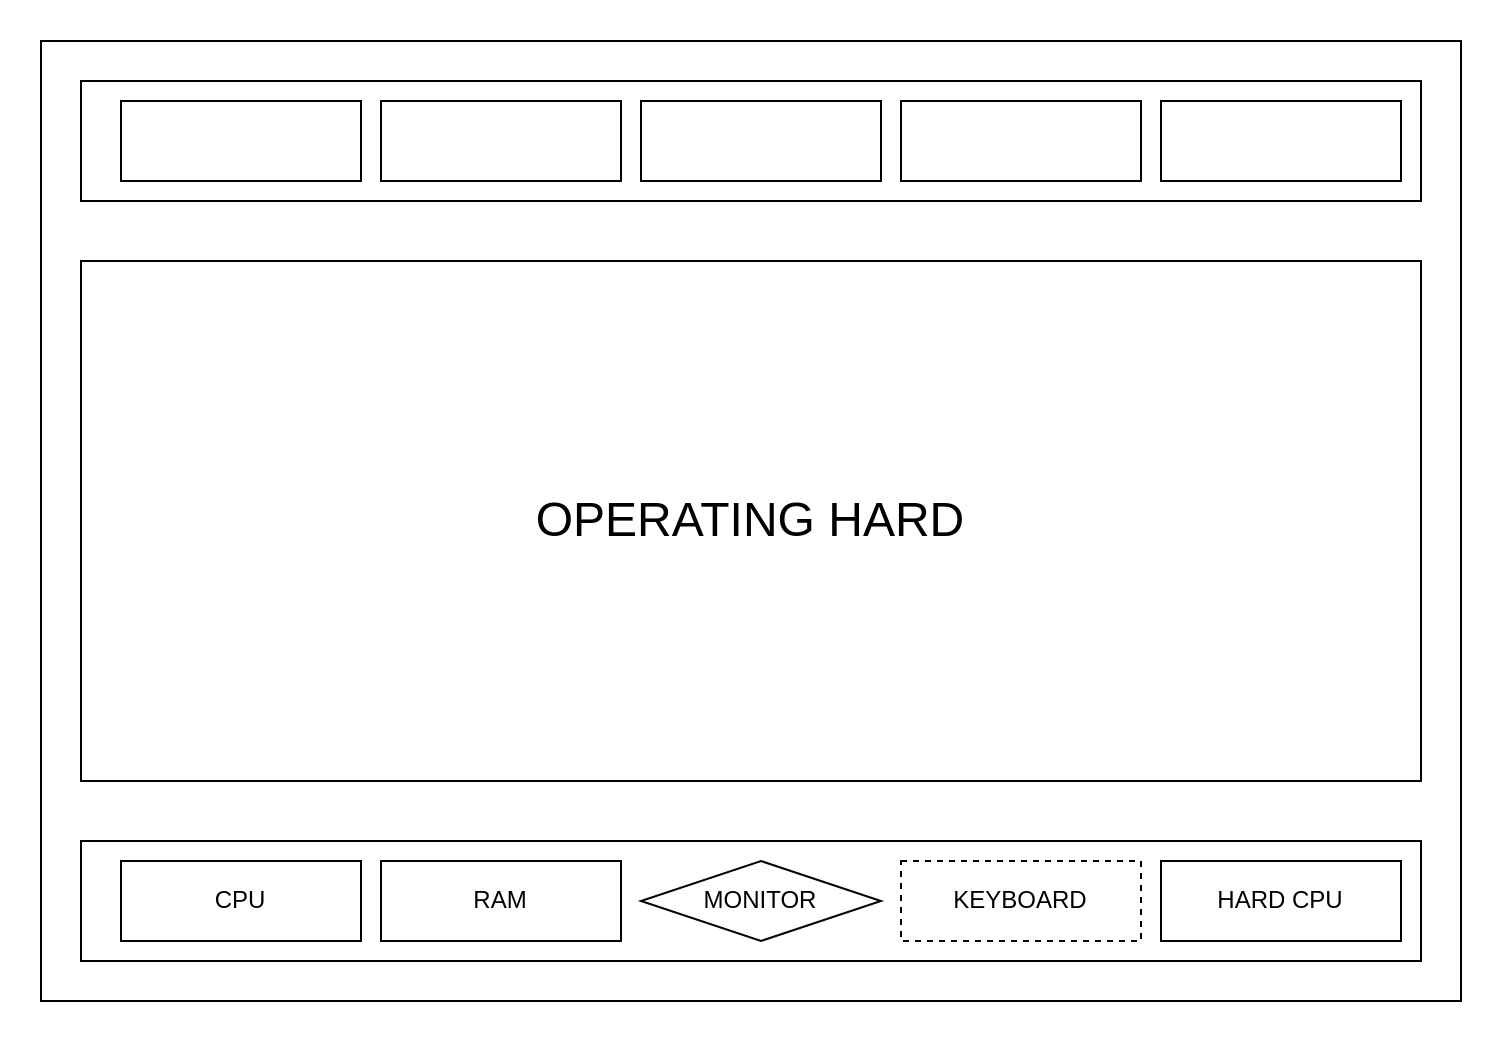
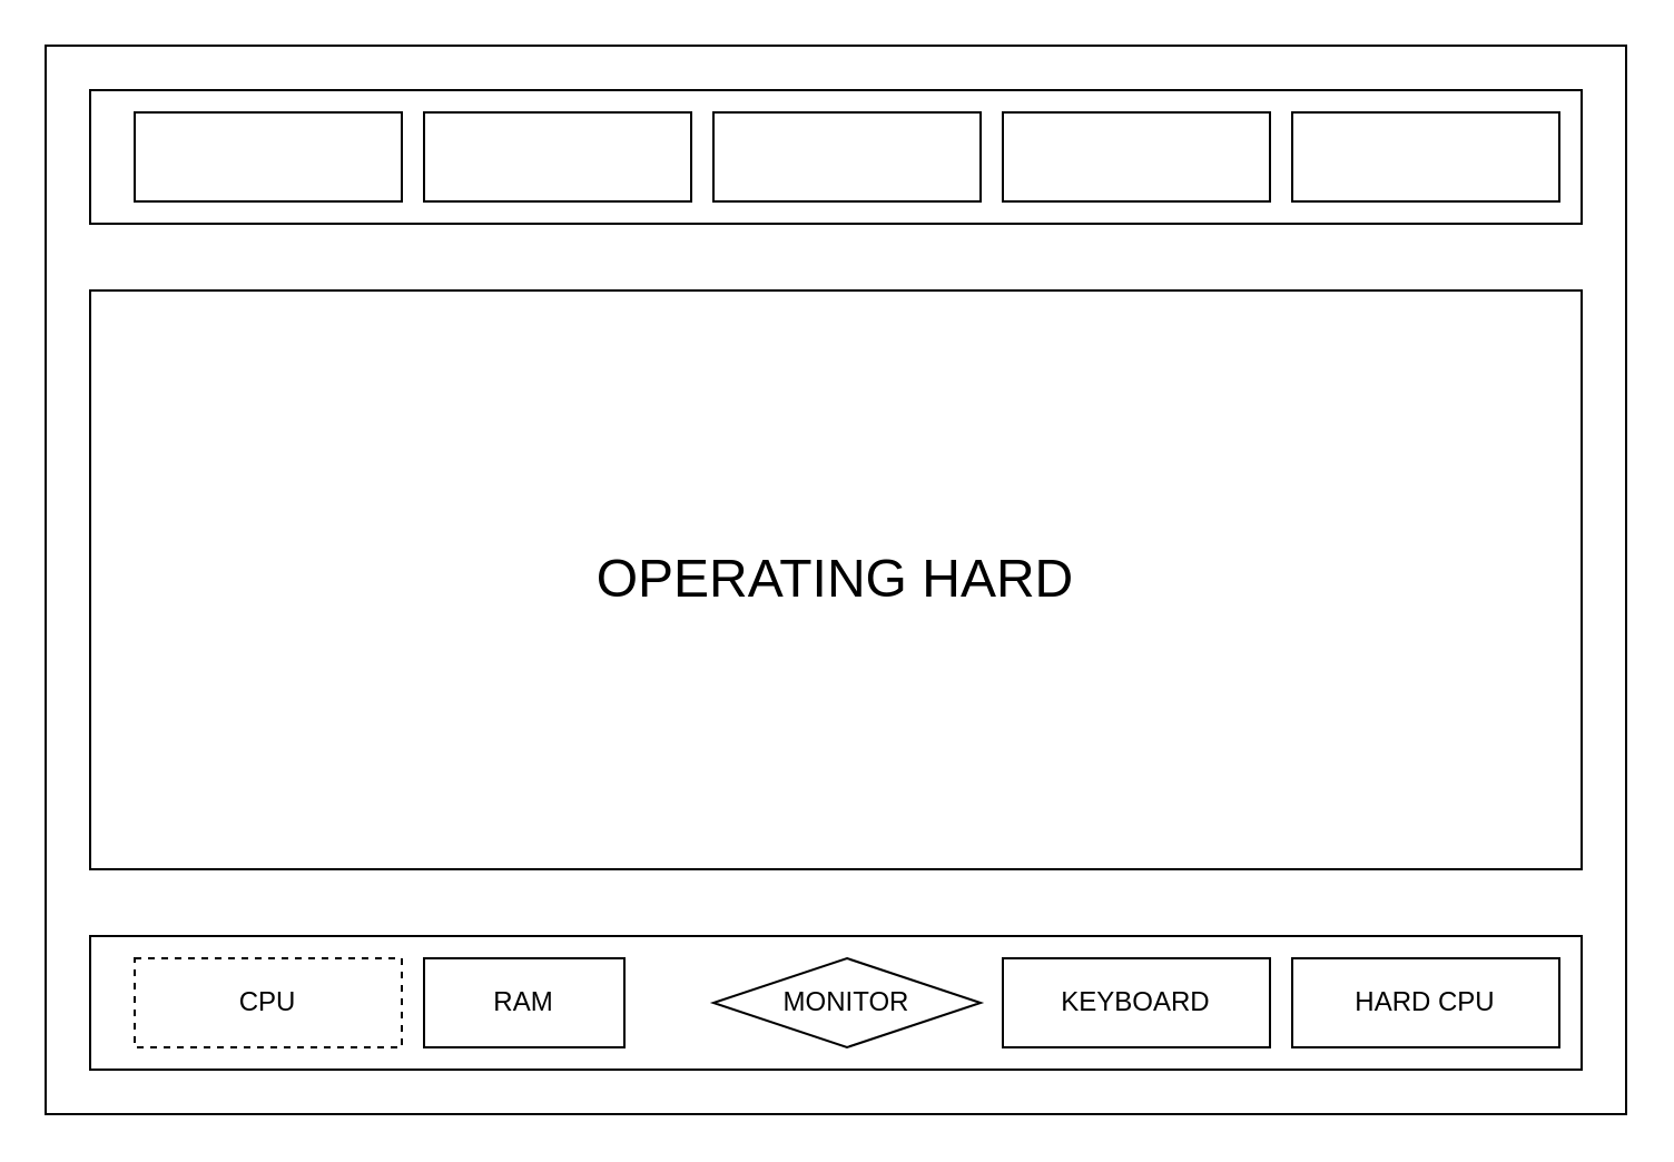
  <mxCell id="0" />
  <mxCell id="1" parent="0" />
  <mxCell id="2" value="" style="rounded=0;whiteSpace=wrap;html=1;" vertex="1" parent="1"><mxGeometry x="20" y="20" width="710" height="480" as="geometry" /></mxCell>
  <mxCell id="3" value="" style="rounded=0;whiteSpace=wrap;html=1;" vertex="1" parent="1"><mxGeometry x="40" y="40" width="670" height="60" as="geometry" /></mxCell>
  <mxCell id="4" value="&lt;font style=&quot;font-size: 24px;&quot;&gt;OPERATING HARD&lt;/font&gt;" style="rounded=0;whiteSpace=wrap;html=1;" vertex="1" parent="1"><mxGeometry x="40" y="130" width="670" height="260" as="geometry" /></mxCell>
  <mxCell id="5" value="" style="rounded=0;whiteSpace=wrap;html=1;" vertex="1" parent="1"><mxGeometry x="40" y="420" width="670" height="60" as="geometry" /></mxCell>
- <mxCell id="6" value="CPU" style="rounded=0;whiteSpace=wrap;html=1;" vertex="1" parent="1"><mxGeometry x="60" y="430" width="120" height="40" as="geometry" /></mxCell>
- <mxCell id="7" value="RAM" style="rounded=0;whiteSpace=wrap;html=1;" vertex="1" parent="1"><mxGeometry x="190" y="430" width="120" height="40" as="geometry" /></mxCell>
+ <mxCell id="6" value="CPU" style="rounded=0;whiteSpace=wrap;html=1;dashed=1;" vertex="1" parent="1"><mxGeometry x="60" y="430" width="120" height="40" as="geometry" /></mxCell>
+ <mxCell id="7" value="RAM" style="rounded=0;whiteSpace=wrap;html=1;" vertex="1" parent="1"><mxGeometry x="190" y="430" width="90" height="40" as="geometry" /></mxCell>
  <mxCell id="8" value="MONITOR" style="rhombus;whiteSpace=wrap;html=1;" vertex="1" parent="1"><mxGeometry x="320" y="430" width="120" height="40" as="geometry" /></mxCell>
- <mxCell id="9" value="KEYBOARD" style="rounded=0;whiteSpace=wrap;html=1;dashed=1;" vertex="1" parent="1"><mxGeometry x="450" y="430" width="120" height="40" as="geometry" /></mxCell>
+ <mxCell id="9" value="KEYBOARD" style="rounded=0;whiteSpace=wrap;html=1;" vertex="1" parent="1"><mxGeometry x="450" y="430" width="120" height="40" as="geometry" /></mxCell>
  <mxCell id="10" value="HARD CPU" style="rounded=0;whiteSpace=wrap;html=1;" vertex="1" parent="1"><mxGeometry x="580" y="430" width="120" height="40" as="geometry" /></mxCell>
  <mxCell id="11" value="" style="rounded=0;whiteSpace=wrap;html=1;" vertex="1" parent="1"><mxGeometry x="60" y="50" width="120" height="40" as="geometry" /></mxCell>
  <mxCell id="12" value="" style="rounded=0;whiteSpace=wrap;html=1;" vertex="1" parent="1"><mxGeometry x="190" y="50" width="120" height="40" as="geometry" /></mxCell>
  <mxCell id="13" value="" style="rounded=0;whiteSpace=wrap;html=1;" vertex="1" parent="1"><mxGeometry x="320" y="50" width="120" height="40" as="geometry" /></mxCell>
  <mxCell id="14" value="" style="rounded=0;whiteSpace=wrap;html=1;" vertex="1" parent="1"><mxGeometry x="580" y="50" width="120" height="40" as="geometry" /></mxCell>
  <mxCell id="15" value="" style="rounded=0;whiteSpace=wrap;html=1;" vertex="1" parent="1"><mxGeometry x="450" y="50" width="120" height="40" as="geometry" /></mxCell>
